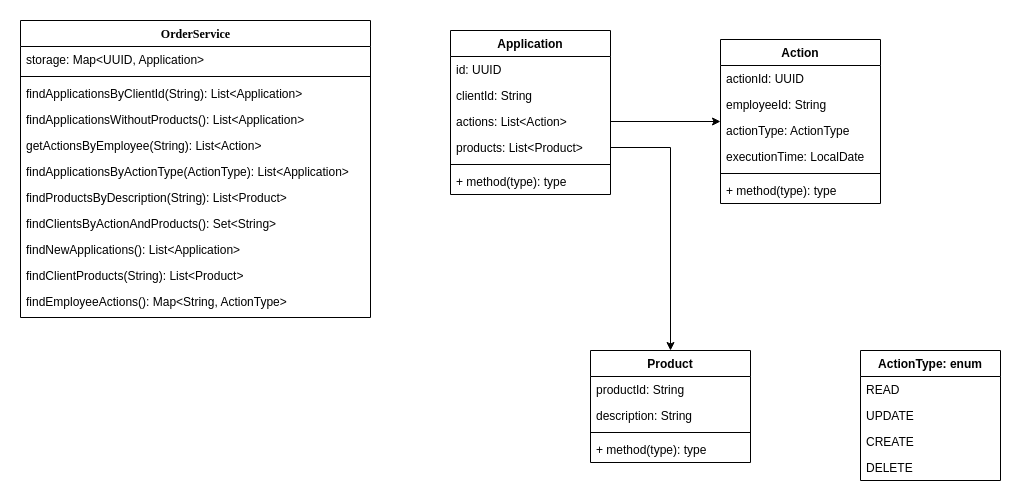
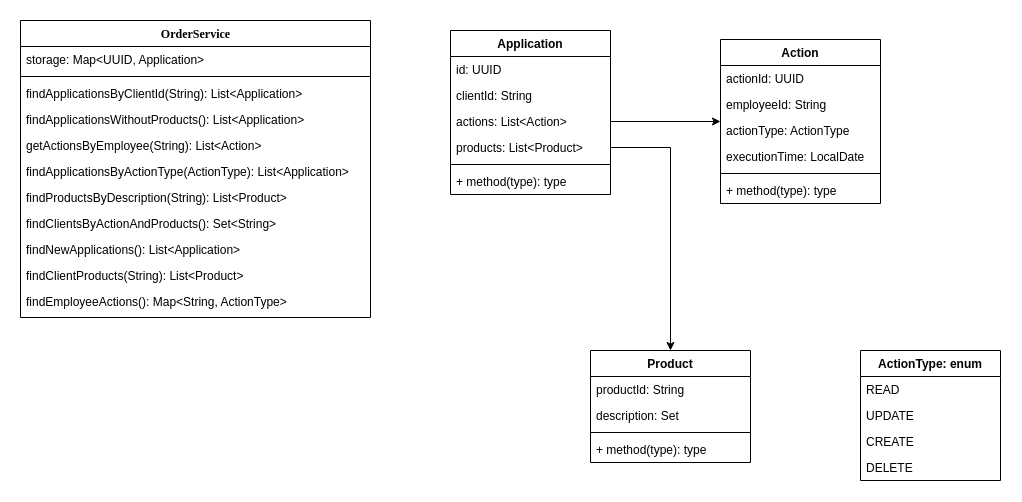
  <mxCell id="0" />
  <mxCell id="1" parent="0" />
  <mxCell id="2" value="OrderService" style="swimlane;html=1;fontStyle=1;align=center;verticalAlign=top;childLayout=stackLayout;horizontal=1;startSize=26;horizontalStack=0;resizeParent=1;resizeLast=0;collapsible=1;marginBottom=0;swimlaneFillColor=#ffffff;rounded=0;shadow=0;comic=0;labelBackgroundColor=none;strokeWidth=1;fillColor=none;fontFamily=Verdana;fontSize=12" parent="1" vertex="1"><mxGeometry x="20" y="20" width="350" height="297" as="geometry" /></mxCell>
  <mxCell id="3" value="storage: Map&amp;lt;UUID, Application&amp;gt;" style="text;html=1;strokeColor=none;fillColor=none;align=left;verticalAlign=top;spacingLeft=4;spacingRight=4;whiteSpace=wrap;overflow=hidden;rotatable=0;points=[[0,0.5],[1,0.5]];portConstraint=eastwest;" parent="2" vertex="1"><mxGeometry y="26" width="350" height="26" as="geometry" /></mxCell>
  <mxCell id="4" value="" style="line;html=1;strokeWidth=1;fillColor=none;align=left;verticalAlign=middle;spacingTop=-1;spacingLeft=3;spacingRight=3;rotatable=0;labelPosition=right;points=[];portConstraint=eastwest;" parent="2" vertex="1"><mxGeometry y="52" width="350" height="8" as="geometry" /></mxCell>
  <mxCell id="5" value="findApplicationsByClientId(String): List&amp;lt;Application&amp;gt;" style="text;html=1;strokeColor=none;fillColor=none;align=left;verticalAlign=top;spacingLeft=4;spacingRight=4;whiteSpace=wrap;overflow=hidden;rotatable=0;points=[[0,0.5],[1,0.5]];portConstraint=eastwest;" parent="2" vertex="1"><mxGeometry y="60" width="350" height="26" as="geometry" /></mxCell>
  <mxCell id="6" value="findApplicationsWithoutProducts(): List&amp;lt;Application&amp;gt;" style="text;html=1;strokeColor=none;fillColor=none;align=left;verticalAlign=top;spacingLeft=4;spacingRight=4;whiteSpace=wrap;overflow=hidden;rotatable=0;points=[[0,0.5],[1,0.5]];portConstraint=eastwest;" parent="2" vertex="1"><mxGeometry y="86" width="350" height="26" as="geometry" /></mxCell>
  <mxCell id="7" value="getActionsByEmployee(String): List&lt;Action&gt;" style="text;strokeColor=none;fillColor=none;align=left;verticalAlign=top;spacingLeft=4;spacingRight=4;overflow=hidden;rotatable=0;points=[[0,0.5],[1,0.5]];portConstraint=eastwest;" vertex="1" parent="2"><mxGeometry y="112" width="350" height="26" as="geometry" /></mxCell>
  <mxCell id="8" value="findApplicationsByActionType(ActionType): List&lt;Application&gt;" style="text;strokeColor=none;fillColor=none;align=left;verticalAlign=top;spacingLeft=4;spacingRight=4;overflow=hidden;rotatable=0;points=[[0,0.5],[1,0.5]];portConstraint=eastwest;" vertex="1" parent="2"><mxGeometry y="138" width="350" height="26" as="geometry" /></mxCell>
  <mxCell id="9" value="findProductsByDescription(String): List&lt;Product&gt;" style="text;strokeColor=none;fillColor=none;align=left;verticalAlign=top;spacingLeft=4;spacingRight=4;overflow=hidden;rotatable=0;points=[[0,0.5],[1,0.5]];portConstraint=eastwest;" vertex="1" parent="2"><mxGeometry y="164" width="350" height="26" as="geometry" /></mxCell>
  <mxCell id="10" value="findClientsByActionAndProducts(): Set&lt;String&gt;&#10;" style="text;strokeColor=none;fillColor=none;align=left;verticalAlign=top;spacingLeft=4;spacingRight=4;overflow=hidden;rotatable=0;points=[[0,0.5],[1,0.5]];portConstraint=eastwest;" vertex="1" parent="2"><mxGeometry y="190" width="350" height="26" as="geometry" /></mxCell>
  <mxCell id="11" value="findNewApplications(): List&lt;Application&gt;" style="text;strokeColor=none;fillColor=none;align=left;verticalAlign=top;spacingLeft=4;spacingRight=4;overflow=hidden;rotatable=0;points=[[0,0.5],[1,0.5]];portConstraint=eastwest;" vertex="1" parent="2"><mxGeometry y="216" width="350" height="26" as="geometry" /></mxCell>
  <mxCell id="12" value="findClientProducts(String): List&lt;Product&gt;" style="text;strokeColor=none;fillColor=none;align=left;verticalAlign=top;spacingLeft=4;spacingRight=4;overflow=hidden;rotatable=0;points=[[0,0.5],[1,0.5]];portConstraint=eastwest;" vertex="1" parent="2"><mxGeometry y="242" width="350" height="26" as="geometry" /></mxCell>
  <mxCell id="13" value="findEmployeeActions(): Map&lt;String, ActionType&gt;" style="text;strokeColor=none;fillColor=none;align=left;verticalAlign=top;spacingLeft=4;spacingRight=4;overflow=hidden;rotatable=0;points=[[0,0.5],[1,0.5]];portConstraint=eastwest;" vertex="1" parent="2"><mxGeometry y="268" width="350" height="22" as="geometry" /></mxCell>
  <mxCell id="14" value="Action" style="swimlane;fontStyle=1;align=center;verticalAlign=top;childLayout=stackLayout;horizontal=1;startSize=26;horizontalStack=0;resizeParent=1;resizeParentMax=0;resizeLast=0;collapsible=1;marginBottom=0;" vertex="1" parent="1"><mxGeometry x="720" y="39" width="160" height="164" as="geometry" /></mxCell>
  <mxCell id="15" value="actionId: UUID" style="text;strokeColor=none;fillColor=none;align=left;verticalAlign=top;spacingLeft=4;spacingRight=4;overflow=hidden;rotatable=0;points=[[0,0.5],[1,0.5]];portConstraint=eastwest;" vertex="1" parent="14"><mxGeometry y="26" width="160" height="26" as="geometry" /></mxCell>
  <mxCell id="16" value="employeeId: String" style="text;strokeColor=none;fillColor=none;align=left;verticalAlign=top;spacingLeft=4;spacingRight=4;overflow=hidden;rotatable=0;points=[[0,0.5],[1,0.5]];portConstraint=eastwest;" vertex="1" parent="14"><mxGeometry y="52" width="160" height="26" as="geometry" /></mxCell>
  <mxCell id="17" value="actionType: ActionType" style="text;strokeColor=none;fillColor=none;align=left;verticalAlign=top;spacingLeft=4;spacingRight=4;overflow=hidden;rotatable=0;points=[[0,0.5],[1,0.5]];portConstraint=eastwest;" vertex="1" parent="14"><mxGeometry y="78" width="160" height="26" as="geometry" /></mxCell>
  <mxCell id="18" value="executionTime: LocalDate" style="text;strokeColor=none;fillColor=none;align=left;verticalAlign=top;spacingLeft=4;spacingRight=4;overflow=hidden;rotatable=0;points=[[0,0.5],[1,0.5]];portConstraint=eastwest;" vertex="1" parent="14"><mxGeometry y="104" width="160" height="26" as="geometry" /></mxCell>
  <mxCell id="19" value="" style="line;strokeWidth=1;fillColor=none;align=left;verticalAlign=middle;spacingTop=-1;spacingLeft=3;spacingRight=3;rotatable=0;labelPosition=right;points=[];portConstraint=eastwest;" vertex="1" parent="14"><mxGeometry y="130" width="160" height="8" as="geometry" /></mxCell>
  <mxCell id="20" value="+ method(type): type" style="text;strokeColor=none;fillColor=none;align=left;verticalAlign=top;spacingLeft=4;spacingRight=4;overflow=hidden;rotatable=0;points=[[0,0.5],[1,0.5]];portConstraint=eastwest;" vertex="1" parent="14"><mxGeometry y="138" width="160" height="26" as="geometry" /></mxCell>
  <mxCell id="21" value="Application" style="swimlane;fontStyle=1;align=center;verticalAlign=top;childLayout=stackLayout;horizontal=1;startSize=26;horizontalStack=0;resizeParent=1;resizeParentMax=0;resizeLast=0;collapsible=1;marginBottom=0;" vertex="1" parent="1"><mxGeometry x="450" y="30" width="160" height="164" as="geometry" /></mxCell>
  <mxCell id="22" value="id: UUID" style="text;strokeColor=none;fillColor=none;align=left;verticalAlign=top;spacingLeft=4;spacingRight=4;overflow=hidden;rotatable=0;points=[[0,0.5],[1,0.5]];portConstraint=eastwest;" vertex="1" parent="21"><mxGeometry y="26" width="160" height="26" as="geometry" /></mxCell>
  <mxCell id="23" value="clientId: String" style="text;strokeColor=none;fillColor=none;align=left;verticalAlign=top;spacingLeft=4;spacingRight=4;overflow=hidden;rotatable=0;points=[[0,0.5],[1,0.5]];portConstraint=eastwest;" vertex="1" parent="21"><mxGeometry y="52" width="160" height="26" as="geometry" /></mxCell>
  <mxCell id="24" value="actions: List&lt;Action&gt;" style="text;strokeColor=none;fillColor=none;align=left;verticalAlign=top;spacingLeft=4;spacingRight=4;overflow=hidden;rotatable=0;points=[[0,0.5],[1,0.5]];portConstraint=eastwest;" vertex="1" parent="21"><mxGeometry y="78" width="160" height="26" as="geometry" /></mxCell>
  <mxCell id="25" value="products: List&lt;Product&gt;" style="text;strokeColor=none;fillColor=none;align=left;verticalAlign=top;spacingLeft=4;spacingRight=4;overflow=hidden;rotatable=0;points=[[0,0.5],[1,0.5]];portConstraint=eastwest;" vertex="1" parent="21"><mxGeometry y="104" width="160" height="26" as="geometry" /></mxCell>
  <mxCell id="26" value="" style="line;strokeWidth=1;fillColor=none;align=left;verticalAlign=middle;spacingTop=-1;spacingLeft=3;spacingRight=3;rotatable=0;labelPosition=right;points=[];portConstraint=eastwest;" vertex="1" parent="21"><mxGeometry y="130" width="160" height="8" as="geometry" /></mxCell>
  <mxCell id="27" value="+ method(type): type" style="text;strokeColor=none;fillColor=none;align=left;verticalAlign=top;spacingLeft=4;spacingRight=4;overflow=hidden;rotatable=0;points=[[0,0.5],[1,0.5]];portConstraint=eastwest;" vertex="1" parent="21"><mxGeometry y="138" width="160" height="26" as="geometry" /></mxCell>
  <mxCell id="28" value="Product" style="swimlane;fontStyle=1;align=center;verticalAlign=top;childLayout=stackLayout;horizontal=1;startSize=26;horizontalStack=0;resizeParent=1;resizeParentMax=0;resizeLast=0;collapsible=1;marginBottom=0;" vertex="1" parent="1"><mxGeometry x="590" y="350" width="160" height="112" as="geometry" /></mxCell>
  <mxCell id="29" value="productId: String" style="text;strokeColor=none;fillColor=none;align=left;verticalAlign=top;spacingLeft=4;spacingRight=4;overflow=hidden;rotatable=0;points=[[0,0.5],[1,0.5]];portConstraint=eastwest;" vertex="1" parent="28"><mxGeometry y="26" width="160" height="26" as="geometry" /></mxCell>
- <mxCell id="30" value="description: String" style="text;strokeColor=none;fillColor=none;align=left;verticalAlign=top;spacingLeft=4;spacingRight=4;overflow=hidden;rotatable=0;points=[[0,0.5],[1,0.5]];portConstraint=eastwest;" vertex="1" parent="28"><mxGeometry y="52" width="160" height="26" as="geometry" /></mxCell>
+ <mxCell id="30" value="description: Set" style="text;strokeColor=none;fillColor=none;align=left;verticalAlign=top;spacingLeft=4;spacingRight=4;overflow=hidden;rotatable=0;points=[[0,0.5],[1,0.5]];portConstraint=eastwest;" vertex="1" parent="28"><mxGeometry y="52" width="160" height="26" as="geometry" /></mxCell>
  <mxCell id="31" value="" style="line;strokeWidth=1;fillColor=none;align=left;verticalAlign=middle;spacingTop=-1;spacingLeft=3;spacingRight=3;rotatable=0;labelPosition=right;points=[];portConstraint=eastwest;" vertex="1" parent="28"><mxGeometry y="78" width="160" height="8" as="geometry" /></mxCell>
  <mxCell id="32" value="+ method(type): type" style="text;strokeColor=none;fillColor=none;align=left;verticalAlign=top;spacingLeft=4;spacingRight=4;overflow=hidden;rotatable=0;points=[[0,0.5],[1,0.5]];portConstraint=eastwest;" vertex="1" parent="28"><mxGeometry y="86" width="160" height="26" as="geometry" /></mxCell>
  <mxCell id="33" value="ActionType: enum" style="swimlane;fontStyle=1;childLayout=stackLayout;horizontal=1;startSize=26;fillColor=none;horizontalStack=0;resizeParent=1;resizeParentMax=0;resizeLast=0;collapsible=1;marginBottom=0;" vertex="1" parent="1"><mxGeometry x="860" y="350" width="140" height="130" as="geometry"><mxRectangle x="540" y="380" width="130" height="26" as="alternateBounds" /></mxGeometry></mxCell>
  <mxCell id="34" value="READ" style="text;strokeColor=none;fillColor=none;align=left;verticalAlign=top;spacingLeft=4;spacingRight=4;overflow=hidden;rotatable=0;points=[[0,0.5],[1,0.5]];portConstraint=eastwest;" vertex="1" parent="33"><mxGeometry y="26" width="140" height="26" as="geometry" /></mxCell>
  <mxCell id="35" value="UPDATE" style="text;strokeColor=none;fillColor=none;align=left;verticalAlign=top;spacingLeft=4;spacingRight=4;overflow=hidden;rotatable=0;points=[[0,0.5],[1,0.5]];portConstraint=eastwest;" vertex="1" parent="33"><mxGeometry y="52" width="140" height="26" as="geometry" /></mxCell>
  <mxCell id="36" value="CREATE" style="text;strokeColor=none;fillColor=none;align=left;verticalAlign=top;spacingLeft=4;spacingRight=4;overflow=hidden;rotatable=0;points=[[0,0.5],[1,0.5]];portConstraint=eastwest;" vertex="1" parent="33"><mxGeometry y="78" width="140" height="26" as="geometry" /></mxCell>
  <mxCell id="37" value="DELETE" style="text;strokeColor=none;fillColor=none;align=left;verticalAlign=top;spacingLeft=4;spacingRight=4;overflow=hidden;rotatable=0;points=[[0,0.5],[1,0.5]];portConstraint=eastwest;" vertex="1" parent="33"><mxGeometry y="104" width="140" height="26" as="geometry" /></mxCell>
  <mxCell id="38" style="edgeStyle=orthogonalEdgeStyle;rounded=0;jumpStyle=none;orthogonalLoop=1;jettySize=auto;html=1;exitX=1;exitY=0.5;exitDx=0;exitDy=0;" edge="1" parent="1" source="25" target="28"><mxGeometry relative="1" as="geometry" /></mxCell>
  <mxCell id="39" style="edgeStyle=orthogonalEdgeStyle;rounded=0;jumpStyle=none;orthogonalLoop=1;jettySize=auto;html=1;exitX=1;exitY=0.5;exitDx=0;exitDy=0;" edge="1" parent="1" source="24" target="14"><mxGeometry relative="1" as="geometry" /></mxCell>
